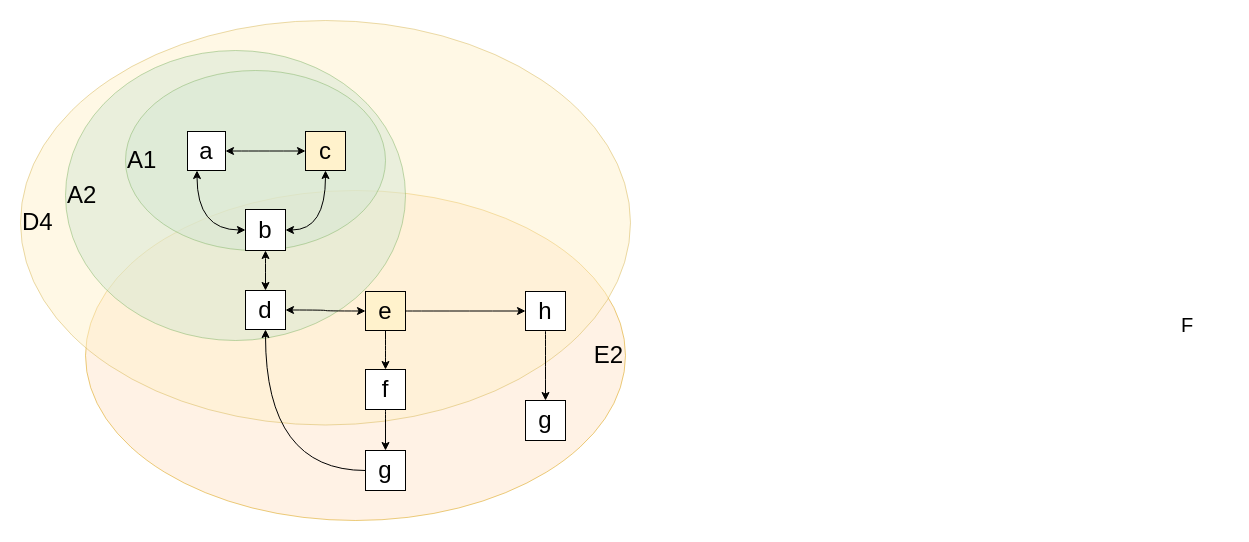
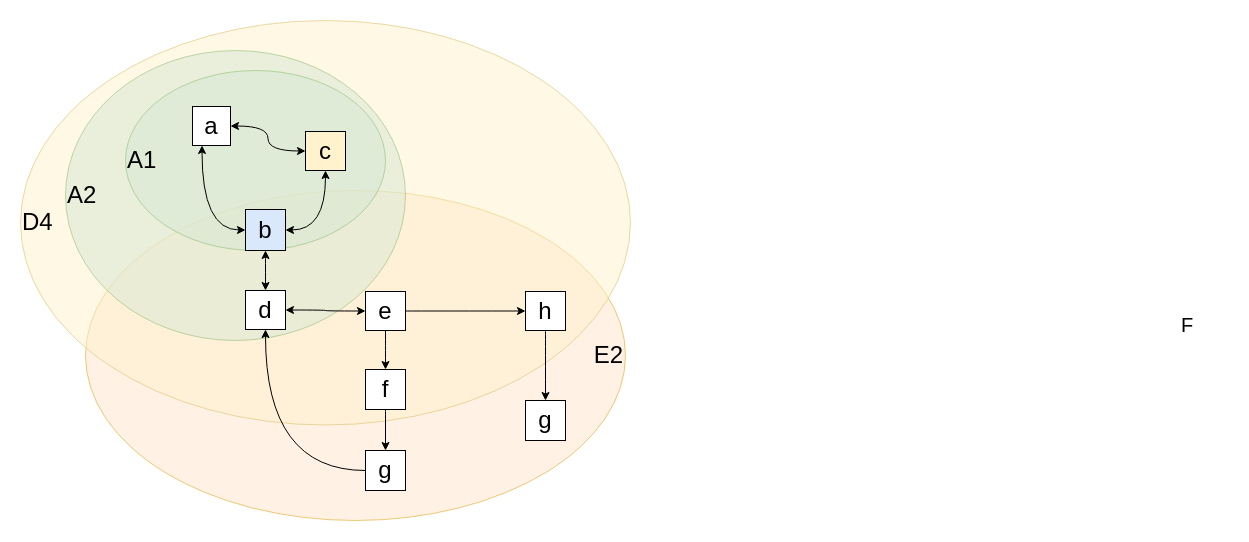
  <mxCell id="0" style=";html=1;" />
  <mxCell id="1" style=";html=1;" parent="0" />
  <mxCell id="2" value="E2" style="ellipse;whiteSpace=wrap;html=1;rounded=0;shadow=0;strokeWidth=1;fontSize=24;align=right;opacity=50;fillColor=#ffe6cc;strokeColor=#d79b00;" parent="1" vertex="1"><mxGeometry x="85" y="190" width="540" height="330" as="geometry" /></mxCell>
  <mxCell id="3" value="D4" style="ellipse;whiteSpace=wrap;html=1;rounded=0;shadow=0;strokeWidth=1;fillColor=#fff2cc;fontSize=24;align=left;strokeColor=#d6b656;opacity=50;horizontal=1;" parent="1" vertex="1"><mxGeometry x="20" y="20" width="610" height="404.5" as="geometry" /></mxCell>
  <mxCell id="4" value="A2" style="ellipse;whiteSpace=wrap;html=1;rounded=0;shadow=0;strokeWidth=1;fillColor=#d5e8d4;fontSize=24;align=left;strokeColor=#82b366;opacity=50;" parent="1" vertex="1"><mxGeometry x="65" y="50" width="340" height="290" as="geometry" /></mxCell>
  <mxCell id="5" value="A1" style="ellipse;whiteSpace=wrap;html=1;rounded=0;shadow=0;strokeWidth=1;fillColor=#d5e8d4;fontSize=24;align=left;strokeColor=#82b366;opacity=50;" parent="1" vertex="1"><mxGeometry x="125" y="70" width="260" height="180" as="geometry" /></mxCell>
  <mxCell id="6" style="edgeStyle=orthogonalEdgeStyle;rounded=0;orthogonalLoop=1;jettySize=auto;html=1;entryX=0;entryY=0.5;entryDx=0;entryDy=0;startArrow=classic;startFill=1;curved=1;" parent="1" source="8" target="14" edge="1"><mxGeometry relative="1" as="geometry" /></mxCell>
  <mxCell id="7" style="edgeStyle=orthogonalEdgeStyle;rounded=0;orthogonalLoop=1;jettySize=auto;html=1;entryX=0;entryY=0.5;entryDx=0;entryDy=0;startArrow=classic;startFill=1;elbow=vertical;curved=1;exitX=0.25;exitY=1;exitDx=0;exitDy=0;" parent="1" source="8" target="16" edge="1"><mxGeometry relative="1" as="geometry" /></mxCell>
- <mxCell id="8" value="a" style="whiteSpace=wrap;html=1;rounded=0;shadow=0;strokeWidth=1;fontSize=24;align=center;fillColor=#FFFFFF;" parent="1" vertex="1"><mxGeometry x="187" y="131" width="38" height="39" as="geometry" /></mxCell>
+ <mxCell id="8" value="a" style="whiteSpace=wrap;html=1;rounded=0;shadow=0;strokeWidth=1;fontSize=24;align=center;fillColor=#FFFFFF;" parent="1" vertex="1"><mxGeometry x="192" y="106" width="38" height="39" as="geometry" /></mxCell>
  <mxCell id="9" style="edgeStyle=none;curved=1;html=1;endArrow=none;endFill=0;strokeColor=#FF0000;strokeWidth=4;fontSize=24;dashed=1;" parent="1" edge="1"><mxGeometry relative="1" as="geometry"><Array as="points"><mxPoint x="1047" y="339" /></Array><mxPoint x="977" y="282.125" as="targetPoint" /></mxGeometry></mxCell>
  <mxCell id="10" style="edgeStyle=none;curved=1;html=1;entryX=0.5;entryY=0;endArrow=none;endFill=0;strokeColor=#0066CC;strokeWidth=4;fontSize=24;dashed=1;dashPattern=1 1;" parent="1" edge="1"><mxGeometry relative="1" as="geometry"><Array as="points"><mxPoint x="907" y="319" /></Array><mxPoint x="957" y="281.5" as="sourcePoint" /></mxGeometry></mxCell>
  <mxCell id="11" style="edgeStyle=none;curved=1;html=1;endArrow=none;endFill=0;strokeColor=#0066CC;strokeWidth=4;fontSize=24;dashed=1;dashPattern=1 1;" parent="1" edge="1"><mxGeometry relative="1" as="geometry"><Array as="points"><mxPoint x="1007" y="259" /></Array><mxPoint x="1042" y="270.667" as="targetPoint" /></mxGeometry></mxCell>
  <mxCell id="12" value="F" style="text;html=1;strokeColor=none;fillColor=none;align=center;verticalAlign=middle;whiteSpace=wrap;rounded=0;shadow=0;fontSize=20;" parent="1" vertex="1"><mxGeometry x="1147" y="309" width="80" height="30" as="geometry" /></mxCell>
  <mxCell id="13" style="edgeStyle=orthogonalEdgeStyle;curved=1;rounded=0;orthogonalLoop=1;jettySize=auto;html=1;entryX=0.5;entryY=0;entryDx=0;entryDy=0;startArrow=classic;startFill=1;exitX=0.5;exitY=1;exitDx=0;exitDy=0;" parent="1" source="16" target="18" edge="1"><mxGeometry relative="1" as="geometry" /></mxCell>
  <mxCell id="14" value="c" style="whiteSpace=wrap;html=1;rounded=0;shadow=0;strokeWidth=1;fontSize=24;align=center;fillColor=#fff2cc;" parent="1" vertex="1"><mxGeometry x="305" y="131" width="40" height="39" as="geometry" /></mxCell>
  <mxCell id="15" style="edgeStyle=orthogonalEdgeStyle;curved=1;rounded=0;orthogonalLoop=1;jettySize=auto;html=1;startArrow=classic;startFill=1;" parent="1" source="16" target="14" edge="1"><mxGeometry relative="1" as="geometry"><mxPoint x="435" y="160" as="targetPoint" /></mxGeometry></mxCell>
- <mxCell id="16" value="b" style="whiteSpace=wrap;html=1;rounded=0;shadow=0;strokeWidth=1;fontSize=24;align=center;fillColor=#FFFFFF;" parent="1" vertex="1"><mxGeometry x="245" y="209" width="40" height="41" as="geometry" /></mxCell>
+ <mxCell id="16" value="b" style="whiteSpace=wrap;html=1;rounded=0;shadow=0;strokeWidth=1;fontSize=24;align=center;fillColor=#dae8fc;" parent="1" vertex="1"><mxGeometry x="245" y="209" width="40" height="41" as="geometry" /></mxCell>
  <mxCell id="17" style="edgeStyle=orthogonalEdgeStyle;curved=1;rounded=0;orthogonalLoop=1;jettySize=auto;html=1;entryX=0;entryY=0.5;entryDx=0;entryDy=0;startArrow=classic;startFill=1;" parent="1" source="18" target="21" edge="1"><mxGeometry relative="1" as="geometry" /></mxCell>
  <mxCell id="18" value="d" style="whiteSpace=wrap;html=1;rounded=0;shadow=0;strokeWidth=1;fontSize=24;align=center;fillColor=#FFFFFF;" parent="1" vertex="1"><mxGeometry x="245" y="290" width="40" height="39" as="geometry" /></mxCell>
  <mxCell id="19" style="edgeStyle=orthogonalEdgeStyle;curved=1;rounded=0;orthogonalLoop=1;jettySize=auto;html=1;entryX=0;entryY=0.5;entryDx=0;entryDy=0;startArrow=none;startFill=0;" parent="1" source="21" target="23" edge="1"><mxGeometry relative="1" as="geometry" /></mxCell>
  <mxCell id="20" style="edgeStyle=orthogonalEdgeStyle;curved=1;rounded=0;orthogonalLoop=1;jettySize=auto;html=1;entryX=0.5;entryY=0;entryDx=0;entryDy=0;startArrow=none;startFill=0;" parent="1" source="21" target="26" edge="1"><mxGeometry relative="1" as="geometry" /></mxCell>
- <mxCell id="21" value="e" style="whiteSpace=wrap;html=1;rounded=0;shadow=0;strokeWidth=1;fontSize=24;align=center;fillColor=#fff2cc;" parent="1" vertex="1"><mxGeometry x="365" y="291" width="40" height="39" as="geometry" /></mxCell>
+ <mxCell id="21" value="e" style="whiteSpace=wrap;html=1;rounded=0;shadow=0;strokeWidth=1;fontSize=24;align=center;fillColor=#FFFFFF;" parent="1" vertex="1"><mxGeometry x="365" y="291" width="40" height="39" as="geometry" /></mxCell>
  <mxCell id="22" style="edgeStyle=orthogonalEdgeStyle;curved=1;rounded=0;orthogonalLoop=1;jettySize=auto;html=1;entryX=0.5;entryY=0;entryDx=0;entryDy=0;startArrow=none;startFill=0;" parent="1" source="23" target="24" edge="1"><mxGeometry relative="1" as="geometry" /></mxCell>
  <mxCell id="23" value="h" style="whiteSpace=wrap;html=1;rounded=0;shadow=0;strokeWidth=1;fontSize=24;align=center;fillColor=#FFFFFF;" parent="1" vertex="1"><mxGeometry x="525" y="291" width="40" height="39" as="geometry" /></mxCell>
  <mxCell id="24" value="g" style="whiteSpace=wrap;html=1;rounded=0;shadow=0;strokeWidth=1;fontSize=24;align=center;fillColor=#FFFFFF;" parent="1" vertex="1"><mxGeometry x="525" y="400" width="40" height="40" as="geometry" /></mxCell>
  <mxCell id="25" style="edgeStyle=orthogonalEdgeStyle;curved=1;rounded=0;orthogonalLoop=1;jettySize=auto;html=1;entryX=0.5;entryY=0;entryDx=0;entryDy=0;startArrow=none;startFill=0;" parent="1" source="26" target="28" edge="1"><mxGeometry relative="1" as="geometry" /></mxCell>
  <mxCell id="26" value="f" style="whiteSpace=wrap;html=1;rounded=0;shadow=0;strokeWidth=1;fontSize=24;align=center;fillColor=#FFFFFF;" parent="1" vertex="1"><mxGeometry x="365" y="369" width="40" height="40" as="geometry" /></mxCell>
  <mxCell id="27" style="edgeStyle=orthogonalEdgeStyle;curved=1;rounded=0;orthogonalLoop=1;jettySize=auto;html=1;entryX=0.5;entryY=1;entryDx=0;entryDy=0;startArrow=none;startFill=0;" parent="1" source="28" target="18" edge="1"><mxGeometry relative="1" as="geometry" /></mxCell>
  <mxCell id="28" value="g" style="whiteSpace=wrap;html=1;rounded=0;shadow=0;strokeWidth=1;fontSize=24;align=center;fillColor=#FFFFFF;" parent="1" vertex="1"><mxGeometry x="365" y="450" width="40" height="40" as="geometry" /></mxCell>
